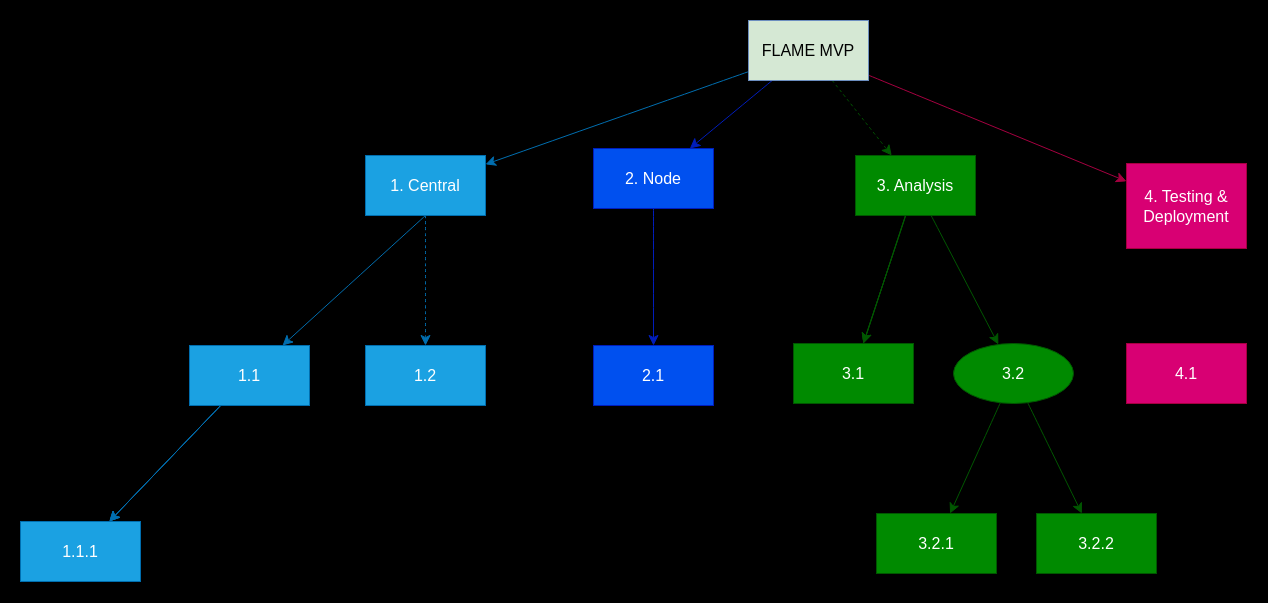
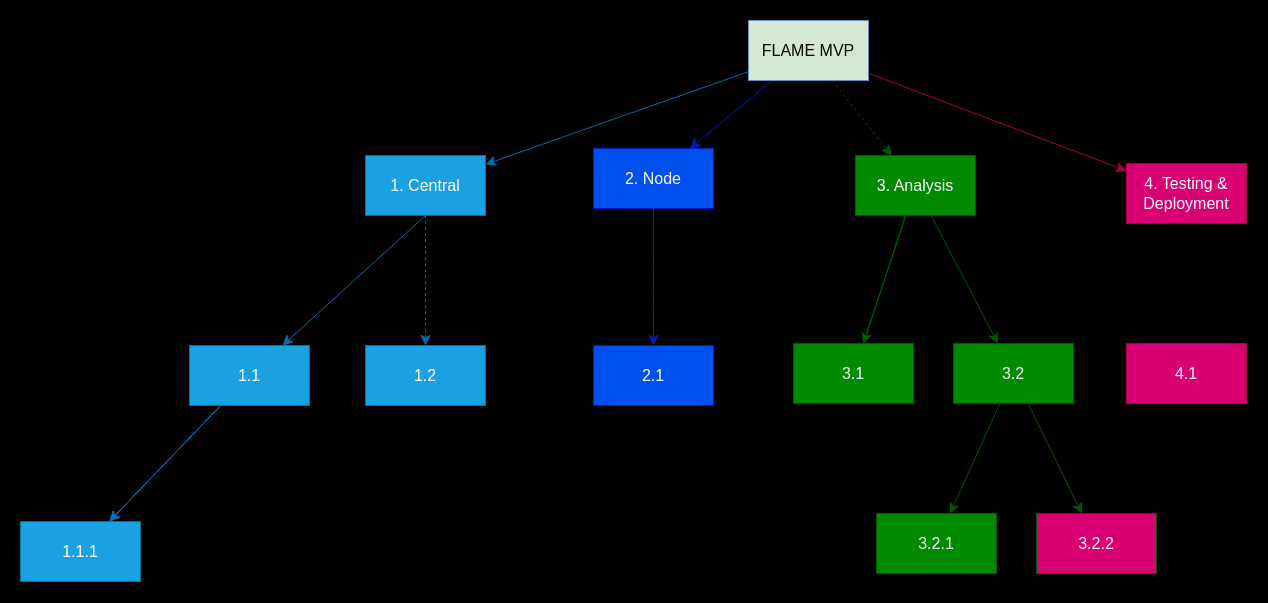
  <mxCell id="0" />
  <mxCell id="1" parent="0" />
  <mxCell id="2" value="" style="edgeStyle=none;curved=1;rounded=0;orthogonalLoop=1;jettySize=auto;html=1;fontSize=12;startSize=8;endSize=8;fillColor=#1ba1e2;strokeColor=#006EAF;" parent="1" source="9" target="11" edge="1"><mxGeometry relative="1" as="geometry" /></mxCell>
  <mxCell id="3" value="" style="edgeStyle=none;curved=1;rounded=0;orthogonalLoop=1;jettySize=auto;html=1;fontSize=12;startSize=8;endSize=8;" parent="1" source="9" target="13" edge="1"><mxGeometry relative="1" as="geometry" /></mxCell>
  <mxCell id="4" value="" style="edgeStyle=none;curved=1;rounded=0;orthogonalLoop=1;jettySize=auto;html=1;fontSize=12;startSize=8;endSize=8;fillColor=#008a00;strokeColor=#005700;dashed=1;" parent="1" source="9" target="18" edge="1"><mxGeometry relative="1" as="geometry" /></mxCell>
  <mxCell id="5" value="" style="edgeStyle=none;curved=1;rounded=0;orthogonalLoop=1;jettySize=auto;html=1;fontSize=12;startSize=8;endSize=8;" parent="1" source="9" target="13" edge="1"><mxGeometry relative="1" as="geometry" /></mxCell>
  <mxCell id="6" value="" style="edgeStyle=none;curved=1;rounded=0;orthogonalLoop=1;jettySize=auto;html=1;fontSize=12;startSize=8;endSize=8;" parent="1" source="9" target="13" edge="1"><mxGeometry relative="1" as="geometry" /></mxCell>
  <mxCell id="7" value="" style="edgeStyle=none;curved=1;rounded=0;orthogonalLoop=1;jettySize=auto;html=1;fontSize=12;startSize=8;endSize=8;fillColor=#0050ef;strokeColor=#001DBC;" parent="1" source="9" target="13" edge="1"><mxGeometry relative="1" as="geometry" /></mxCell>
  <mxCell id="8" value="" style="edgeStyle=none;curved=1;rounded=0;orthogonalLoop=1;jettySize=auto;html=1;fontSize=12;startSize=8;endSize=8;fillColor=#d80073;strokeColor=#A50040;" parent="1" source="9" target="19" edge="1"><mxGeometry relative="1" as="geometry" /></mxCell>
  <mxCell id="9" value="FLAME MVP" style="rounded=0;whiteSpace=wrap;html=1;fontSize=16;fillColor=#d5e8d4;strokeColor=#6c8ebf;" parent="1" vertex="1"><mxGeometry x="748" y="20" width="120" height="60" as="geometry" /></mxCell>
  <mxCell id="10" value="" style="edgeStyle=none;curved=1;rounded=0;orthogonalLoop=1;jettySize=auto;html=1;fontSize=12;startSize=8;endSize=8;fillColor=#1ba1e2;strokeColor=#006EAF;dashed=1;" parent="1" source="11" target="21" edge="1"><mxGeometry relative="1" as="geometry" /></mxCell>
  <mxCell id="11" value="1. Central" style="rounded=0;whiteSpace=wrap;html=1;fontSize=16;fillColor=#1ba1e2;strokeColor=#006EAF;fontColor=#ffffff;" parent="1" vertex="1"><mxGeometry x="365" y="155" width="120" height="60" as="geometry" /></mxCell>
  <mxCell id="12" value="" style="edgeStyle=none;curved=1;rounded=0;orthogonalLoop=1;jettySize=auto;html=1;fontSize=12;startSize=8;endSize=8;fillColor=#0050ef;strokeColor=#001DBC;" parent="1" source="13" target="26" edge="1"><mxGeometry relative="1" as="geometry" /></mxCell>
  <mxCell id="13" value="2. Node" style="rounded=0;whiteSpace=wrap;html=1;fontSize=16;fillColor=#0050ef;strokeColor=#001DBC;fontColor=#ffffff;" parent="1" vertex="1"><mxGeometry x="593" y="148" width="120" height="60" as="geometry" /></mxCell>
  <mxCell id="14" value="" style="edgeStyle=none;curved=1;rounded=0;orthogonalLoop=1;jettySize=auto;html=1;fontSize=12;startSize=8;endSize=8;fillColor=#008a00;strokeColor=#005700;" parent="1" source="18" target="27" edge="1"><mxGeometry relative="1" as="geometry" /></mxCell>
  <mxCell id="15" value="" style="edgeStyle=none;curved=1;rounded=0;orthogonalLoop=1;jettySize=auto;html=1;fontSize=12;startSize=8;endSize=8;fillColor=#008a00;strokeColor=#005700;" edge="1" parent="1" source="18" target="27"><mxGeometry relative="1" as="geometry" /></mxCell>
  <mxCell id="16" value="" style="edgeStyle=none;curved=1;rounded=0;orthogonalLoop=1;jettySize=auto;html=1;fontSize=12;startSize=8;endSize=8;fillColor=#008a00;strokeColor=#005700;" edge="1" parent="1" source="18" target="27"><mxGeometry relative="1" as="geometry" /></mxCell>
  <mxCell id="17" style="edgeStyle=none;curved=1;rounded=0;orthogonalLoop=1;jettySize=auto;html=1;fontSize=12;startSize=8;endSize=8;fillColor=#008a00;strokeColor=#005700;" edge="1" parent="1" source="18" target="30"><mxGeometry relative="1" as="geometry" /></mxCell>
  <mxCell id="18" value="3. Analysis" style="rounded=0;whiteSpace=wrap;html=1;fontSize=16;fillColor=#008a00;strokeColor=#005700;fontColor=#ffffff;" parent="1" vertex="1"><mxGeometry x="855" y="155" width="120" height="60" as="geometry" /></mxCell>
- <mxCell id="19" value="4. Testing &amp;amp; Deployment" style="whiteSpace=wrap;html=1;fontSize=16;rounded=0;fillColor=#d80073;strokeColor=#A50040;fontColor=#ffffff;" parent="1" vertex="1"><mxGeometry x="1126" y="163" width="120" height="85" as="geometry" /></mxCell>
+ <mxCell id="19" value="4. Testing &amp;amp; Deployment" style="whiteSpace=wrap;html=1;fontSize=16;rounded=0;fillColor=#d80073;strokeColor=#A50040;fontColor=#ffffff;" parent="1" vertex="1"><mxGeometry x="1126" y="163" width="120" height="60" as="geometry" /></mxCell>
  <mxCell id="20" value="" style="edgeStyle=none;curved=1;rounded=0;orthogonalLoop=1;jettySize=auto;html=1;fontSize=12;startSize=8;endSize=8;exitX=0.5;exitY=1;exitDx=0;exitDy=0;fillColor=#1ba1e2;strokeColor=#006EAF;" parent="1" source="11" target="25" edge="1"><mxGeometry relative="1" as="geometry" /></mxCell>
  <mxCell id="21" value="1.2" style="rounded=0;whiteSpace=wrap;html=1;fontSize=16;fillColor=#1ba1e2;strokeColor=#006EAF;fontColor=#ffffff;" parent="1" vertex="1"><mxGeometry x="365" y="345" width="120" height="60" as="geometry" /></mxCell>
  <mxCell id="22" value="" style="edgeStyle=none;curved=1;rounded=0;orthogonalLoop=1;jettySize=auto;html=1;fontSize=12;startSize=8;endSize=8;fillColor=#1ba1e2;strokeColor=#006EAF;" edge="1" parent="1" source="25" target="31"><mxGeometry relative="1" as="geometry" /></mxCell>
  <mxCell id="23" value="" style="edgeStyle=none;curved=1;rounded=0;orthogonalLoop=1;jettySize=auto;html=1;fontSize=12;startSize=8;endSize=8;fillColor=#1ba1e2;strokeColor=#006EAF;" edge="1" parent="1" source="25" target="31"><mxGeometry relative="1" as="geometry" /></mxCell>
  <mxCell id="24" value="" style="edgeStyle=none;curved=1;rounded=0;orthogonalLoop=1;jettySize=auto;html=1;fontSize=12;startSize=8;endSize=8;fillColor=#1ba1e2;strokeColor=#006EAF;" edge="1" parent="1" source="25" target="31"><mxGeometry relative="1" as="geometry" /></mxCell>
  <mxCell id="25" value="1.1" style="whiteSpace=wrap;html=1;fontSize=16;rounded=0;fillColor=#1ba1e2;strokeColor=#006EAF;fontColor=#ffffff;" parent="1" vertex="1"><mxGeometry x="189" y="345" width="120" height="60" as="geometry" /></mxCell>
  <mxCell id="26" value="2.1" style="whiteSpace=wrap;html=1;fontSize=16;rounded=0;fillColor=#0050ef;strokeColor=#001DBC;fontColor=#ffffff;" parent="1" vertex="1"><mxGeometry x="593" y="345" width="120" height="60" as="geometry" /></mxCell>
  <mxCell id="27" value="3.1" style="whiteSpace=wrap;html=1;fontSize=16;rounded=0;fillColor=#008a00;strokeColor=#005700;fontColor=#ffffff;" parent="1" vertex="1"><mxGeometry x="793" y="343" width="120" height="60" as="geometry" /></mxCell>
  <mxCell id="28" value="" style="edgeStyle=none;curved=1;rounded=0;orthogonalLoop=1;jettySize=auto;html=1;fontSize=12;startSize=8;endSize=8;fillColor=#008a00;strokeColor=#005700;" edge="1" parent="1" source="30" target="33"><mxGeometry relative="1" as="geometry" /></mxCell>
  <mxCell id="29" style="edgeStyle=none;curved=1;rounded=0;orthogonalLoop=1;jettySize=auto;html=1;fontSize=12;startSize=8;endSize=8;fillColor=#008a00;strokeColor=#005700;" edge="1" parent="1" source="30" target="34"><mxGeometry relative="1" as="geometry" /></mxCell>
- <mxCell id="30" value="3.2" style="ellipse;whiteSpace=wrap;html=1;fontSize=16;fillColor=#008a00;strokeColor=#005700;fontColor=#ffffff;" vertex="1" parent="1"><mxGeometry x="953" y="343" width="120" height="60" as="geometry" /></mxCell>
+ <mxCell id="30" value="3.2" style="whiteSpace=wrap;html=1;fontSize=16;rounded=0;fillColor=#008a00;strokeColor=#005700;fontColor=#ffffff;" vertex="1" parent="1"><mxGeometry x="953" y="343" width="120" height="60" as="geometry" /></mxCell>
  <mxCell id="31" value="1.1.1" style="whiteSpace=wrap;html=1;fontSize=16;rounded=0;fillColor=#1ba1e2;strokeColor=#006EAF;fontColor=#ffffff;" vertex="1" parent="1"><mxGeometry x="20" y="521" width="120" height="60" as="geometry" /></mxCell>
  <mxCell id="32" value="4.1" style="whiteSpace=wrap;html=1;fontSize=16;fillColor=#d80073;strokeColor=#A50040;rounded=0;fontColor=#ffffff;" vertex="1" parent="1"><mxGeometry x="1126" y="343" width="120" height="60" as="geometry" /></mxCell>
  <mxCell id="33" value="3.2.1" style="whiteSpace=wrap;html=1;fontSize=16;fillColor=#008a00;strokeColor=#005700;rounded=0;fontColor=#ffffff;" vertex="1" parent="1"><mxGeometry x="876" y="513" width="120" height="60" as="geometry" /></mxCell>
- <mxCell id="34" value="3.2.2" style="whiteSpace=wrap;html=1;fontSize=16;fillColor=#008a00;strokeColor=#005700;rounded=0;fontColor=#ffffff;" vertex="1" parent="1"><mxGeometry x="1036" y="513" width="120" height="60" as="geometry" /></mxCell>
+ <mxCell id="34" value="3.2.2" style="whiteSpace=wrap;html=1;fontSize=16;fillColor=#d80073;strokeColor=#005700;rounded=0;fontColor=#ffffff;" vertex="1" parent="1"><mxGeometry x="1036" y="513" width="120" height="60" as="geometry" /></mxCell>
